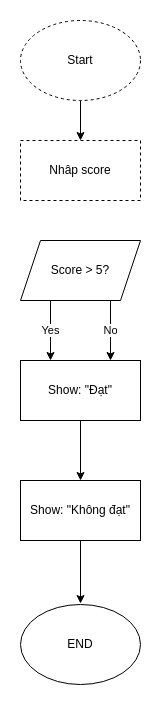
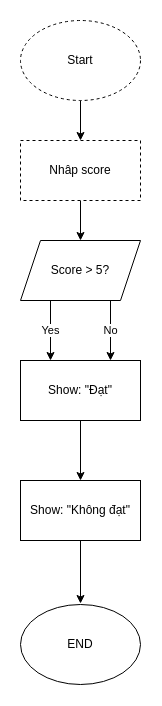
  <mxCell id="0" />
  <mxCell id="1" parent="0" />
  <mxCell id="2" style="edgeStyle=orthogonalEdgeStyle;rounded=0;orthogonalLoop=1;jettySize=auto;html=1;exitX=0.5;exitY=1;exitDx=0;exitDy=0;entryX=0.5;entryY=0;entryDx=0;entryDy=0;" edge="1" parent="1" source="3" target="8"><mxGeometry relative="1" as="geometry" /></mxCell>
  <mxCell id="3" value="Start" style="ellipse;whiteSpace=wrap;html=1;dashed=1;" vertex="1" parent="1"><mxGeometry x="20" y="20" width="120" height="80" as="geometry" /></mxCell>
  <mxCell id="4" value="Yes" style="edgeStyle=orthogonalEdgeStyle;rounded=0;orthogonalLoop=1;jettySize=auto;html=1;exitX=0.25;exitY=1;exitDx=0;exitDy=0;entryX=0.25;entryY=0;entryDx=0;entryDy=0;" edge="1" parent="1" source="6" target="10"><mxGeometry relative="1" as="geometry" /></mxCell>
  <mxCell id="5" value="No" style="edgeStyle=orthogonalEdgeStyle;rounded=0;orthogonalLoop=1;jettySize=auto;html=1;exitX=0.75;exitY=1;exitDx=0;exitDy=0;entryX=0.75;entryY=0;entryDx=0;entryDy=0;" edge="1" parent="1" source="6" target="10"><mxGeometry relative="1" as="geometry" /></mxCell>
  <mxCell id="6" value="Score &amp;gt; 5?" style="shape=parallelogram;perimeter=parallelogramPerimeter;whiteSpace=wrap;html=1;fixedSize=1;" vertex="1" parent="1"><mxGeometry x="20" y="240" width="120" height="60" as="geometry" /></mxCell>
+ <mxCell id="7" style="edgeStyle=orthogonalEdgeStyle;rounded=0;orthogonalLoop=1;jettySize=auto;html=1;exitX=0.5;exitY=1;exitDx=0;exitDy=0;entryX=0.5;entryY=0;entryDx=0;entryDy=0;" edge="1" parent="1" source="8" target="6"><mxGeometry relative="1" as="geometry" /></mxCell>
  <mxCell id="8" value="Nhâp score" style="rounded=0;whiteSpace=wrap;html=1;dashed=1;" vertex="1" parent="1"><mxGeometry x="20" y="140" width="120" height="60" as="geometry" /></mxCell>
  <mxCell id="9" style="edgeStyle=orthogonalEdgeStyle;rounded=0;orthogonalLoop=1;jettySize=auto;html=1;exitX=0.5;exitY=1;exitDx=0;exitDy=0;entryX=0.5;entryY=0;entryDx=0;entryDy=0;" edge="1" parent="1" source="10" target="12"><mxGeometry relative="1" as="geometry" /></mxCell>
  <mxCell id="10" value="Show: &quot;Đạt&quot;" style="rounded=0;whiteSpace=wrap;html=1;" vertex="1" parent="1"><mxGeometry x="20" y="360" width="120" height="60" as="geometry" /></mxCell>
  <mxCell id="11" style="edgeStyle=orthogonalEdgeStyle;rounded=0;orthogonalLoop=1;jettySize=auto;html=1;exitX=0.5;exitY=1;exitDx=0;exitDy=0;entryX=0.5;entryY=0;entryDx=0;entryDy=0;" edge="1" parent="1" source="12"><mxGeometry relative="1" as="geometry"><mxPoint x="80" y="603" as="targetPoint" /></mxGeometry></mxCell>
  <mxCell id="12" value="Show: &quot;Không đạt&quot;" style="rounded=0;whiteSpace=wrap;html=1;" vertex="1" parent="1"><mxGeometry x="20" y="480" width="120" height="60" as="geometry" /></mxCell>
  <mxCell id="13" value="END" style="ellipse;whiteSpace=wrap;html=1;" vertex="1" parent="1"><mxGeometry x="20" y="604" width="120" height="80" as="geometry" /></mxCell>
